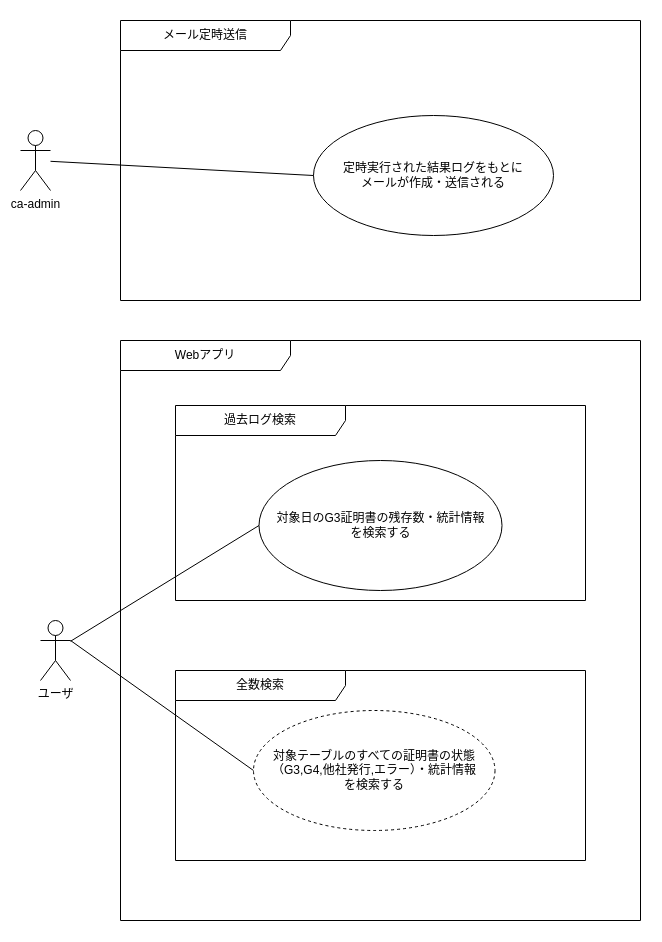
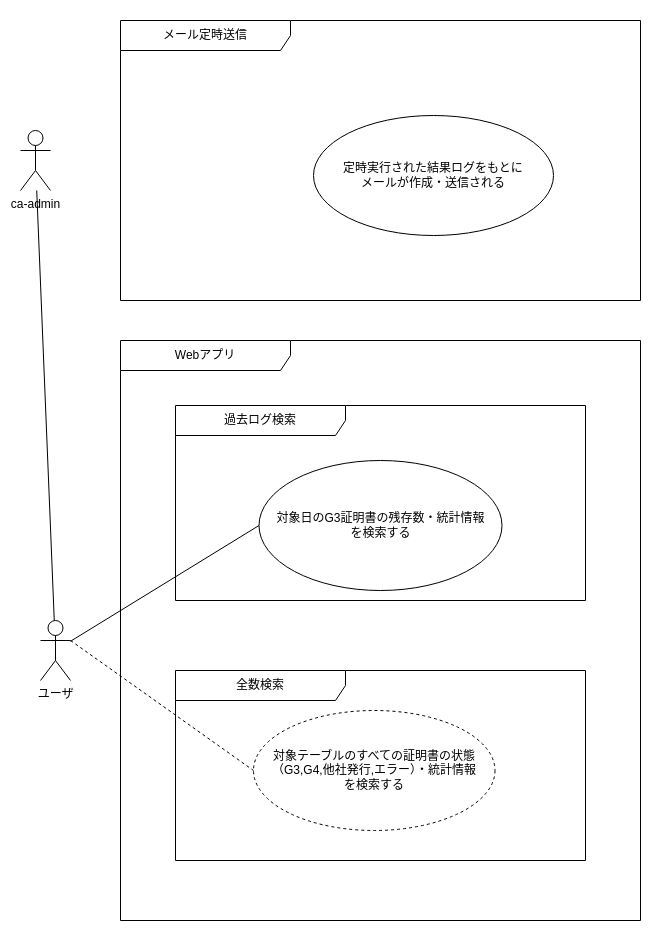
  <mxCell id="0" />
  <mxCell id="1" parent="0" />
  <mxCell id="2" value="メール定時送信" style="shape=umlFrame;whiteSpace=wrap;html=1;width=170;height=30;" vertex="1" parent="1"><mxGeometry x="120" y="20" width="520" height="280" as="geometry" /></mxCell>
  <mxCell id="3" value="&lt;div&gt;ca-admin&lt;/div&gt;" style="shape=umlActor;verticalLabelPosition=bottom;verticalAlign=top;html=1;" parent="1" vertex="1"><mxGeometry x="20" y="130" width="30" height="60" as="geometry" /></mxCell>
  <mxCell id="4" value="Webアプリ" style="shape=umlFrame;whiteSpace=wrap;html=1;width=170;height=30;" vertex="1" parent="1"><mxGeometry x="120" y="340" width="520" height="580" as="geometry" /></mxCell>
  <mxCell id="5" value="過去ログ検索" style="shape=umlFrame;whiteSpace=wrap;html=1;width=170;height=30;" vertex="1" parent="1"><mxGeometry x="175" y="405" width="410" height="195" as="geometry" /></mxCell>
  <mxCell id="6" value="全数検索" style="shape=umlFrame;whiteSpace=wrap;html=1;width=170;height=30;" vertex="1" parent="1"><mxGeometry x="175" y="670" width="410" height="190" as="geometry" /></mxCell>
  <mxCell id="7" value="&lt;div&gt;定時実行された結果ログをもとに&lt;/div&gt;&lt;div&gt;メールが作成・送信される&lt;/div&gt;" style="ellipse;whiteSpace=wrap;html=1;" vertex="1" parent="1"><mxGeometry x="313" y="115" width="240" height="120" as="geometry" /></mxCell>
- <mxCell id="8" value="" style="endArrow=none;html=1;entryX=0;entryY=0.5;entryDx=0;entryDy=0;" edge="1" parent="1" source="3" target="7"><mxGeometry width="50" height="50" relative="1" as="geometry"><mxPoint x="320" y="260" as="sourcePoint" /><mxPoint x="370" y="210" as="targetPoint" /></mxGeometry></mxCell>
+ <mxCell id="8" value="" style="endArrow=none;html=1;" edge="1" parent="1" source="3" target="9"><mxGeometry width="50" height="50" relative="1" as="geometry"><mxPoint x="320" y="260" as="sourcePoint" /><mxPoint x="370" y="210" as="targetPoint" /></mxGeometry></mxCell>
  <mxCell id="9" value="ユーザ" style="shape=umlActor;verticalLabelPosition=bottom;verticalAlign=top;html=1;" vertex="1" parent="1"><mxGeometry x="40" y="620" width="30" height="60" as="geometry" /></mxCell>
  <mxCell id="10" value="&lt;div&gt;対象日のG3証明書の残存数・統計情報&lt;/div&gt;&lt;div&gt;を検索する&lt;br&gt;&lt;/div&gt;" style="ellipse;whiteSpace=wrap;html=1;" vertex="1" parent="1"><mxGeometry x="258.5" y="460" width="243" height="130" as="geometry" /></mxCell>
  <mxCell id="11" value="" style="endArrow=none;html=1;entryX=0;entryY=0.5;entryDx=0;entryDy=0;" edge="1" parent="1" source="9" target="10"><mxGeometry width="50" height="50" relative="1" as="geometry"><mxPoint x="320" y="460" as="sourcePoint" /><mxPoint x="370" y="410" as="targetPoint" /></mxGeometry></mxCell>
  <mxCell id="12" value="&lt;div&gt;対象テーブルのすべての証明書の状態（G3,G4,他社発行,エラー）・統計情報&lt;/div&gt;&lt;div&gt;を検索する&lt;br&gt;&lt;/div&gt;" style="ellipse;whiteSpace=wrap;html=1;dashed=1;" vertex="1" parent="1"><mxGeometry x="253" y="710" width="241.5" height="120" as="geometry" /></mxCell>
- <mxCell id="13" value="" style="endArrow=none;html=1;exitX=1;exitY=0.333;exitDx=0;exitDy=0;exitPerimeter=0;entryX=0;entryY=0.5;entryDx=0;entryDy=0;" edge="1" parent="1" source="9" target="12"><mxGeometry width="50" height="50" relative="1" as="geometry"><mxPoint x="320" y="740" as="sourcePoint" /><mxPoint x="370" y="690" as="targetPoint" /></mxGeometry></mxCell>
+ <mxCell id="13" value="" style="endArrow=none;html=1;exitX=1;exitY=0.333;exitDx=0;exitDy=0;exitPerimeter=0;entryX=0;entryY=0.5;entryDx=0;entryDy=0;dashed=1;" edge="1" parent="1" source="9" target="12"><mxGeometry width="50" height="50" relative="1" as="geometry"><mxPoint x="320" y="740" as="sourcePoint" /><mxPoint x="370" y="690" as="targetPoint" /></mxGeometry></mxCell>
